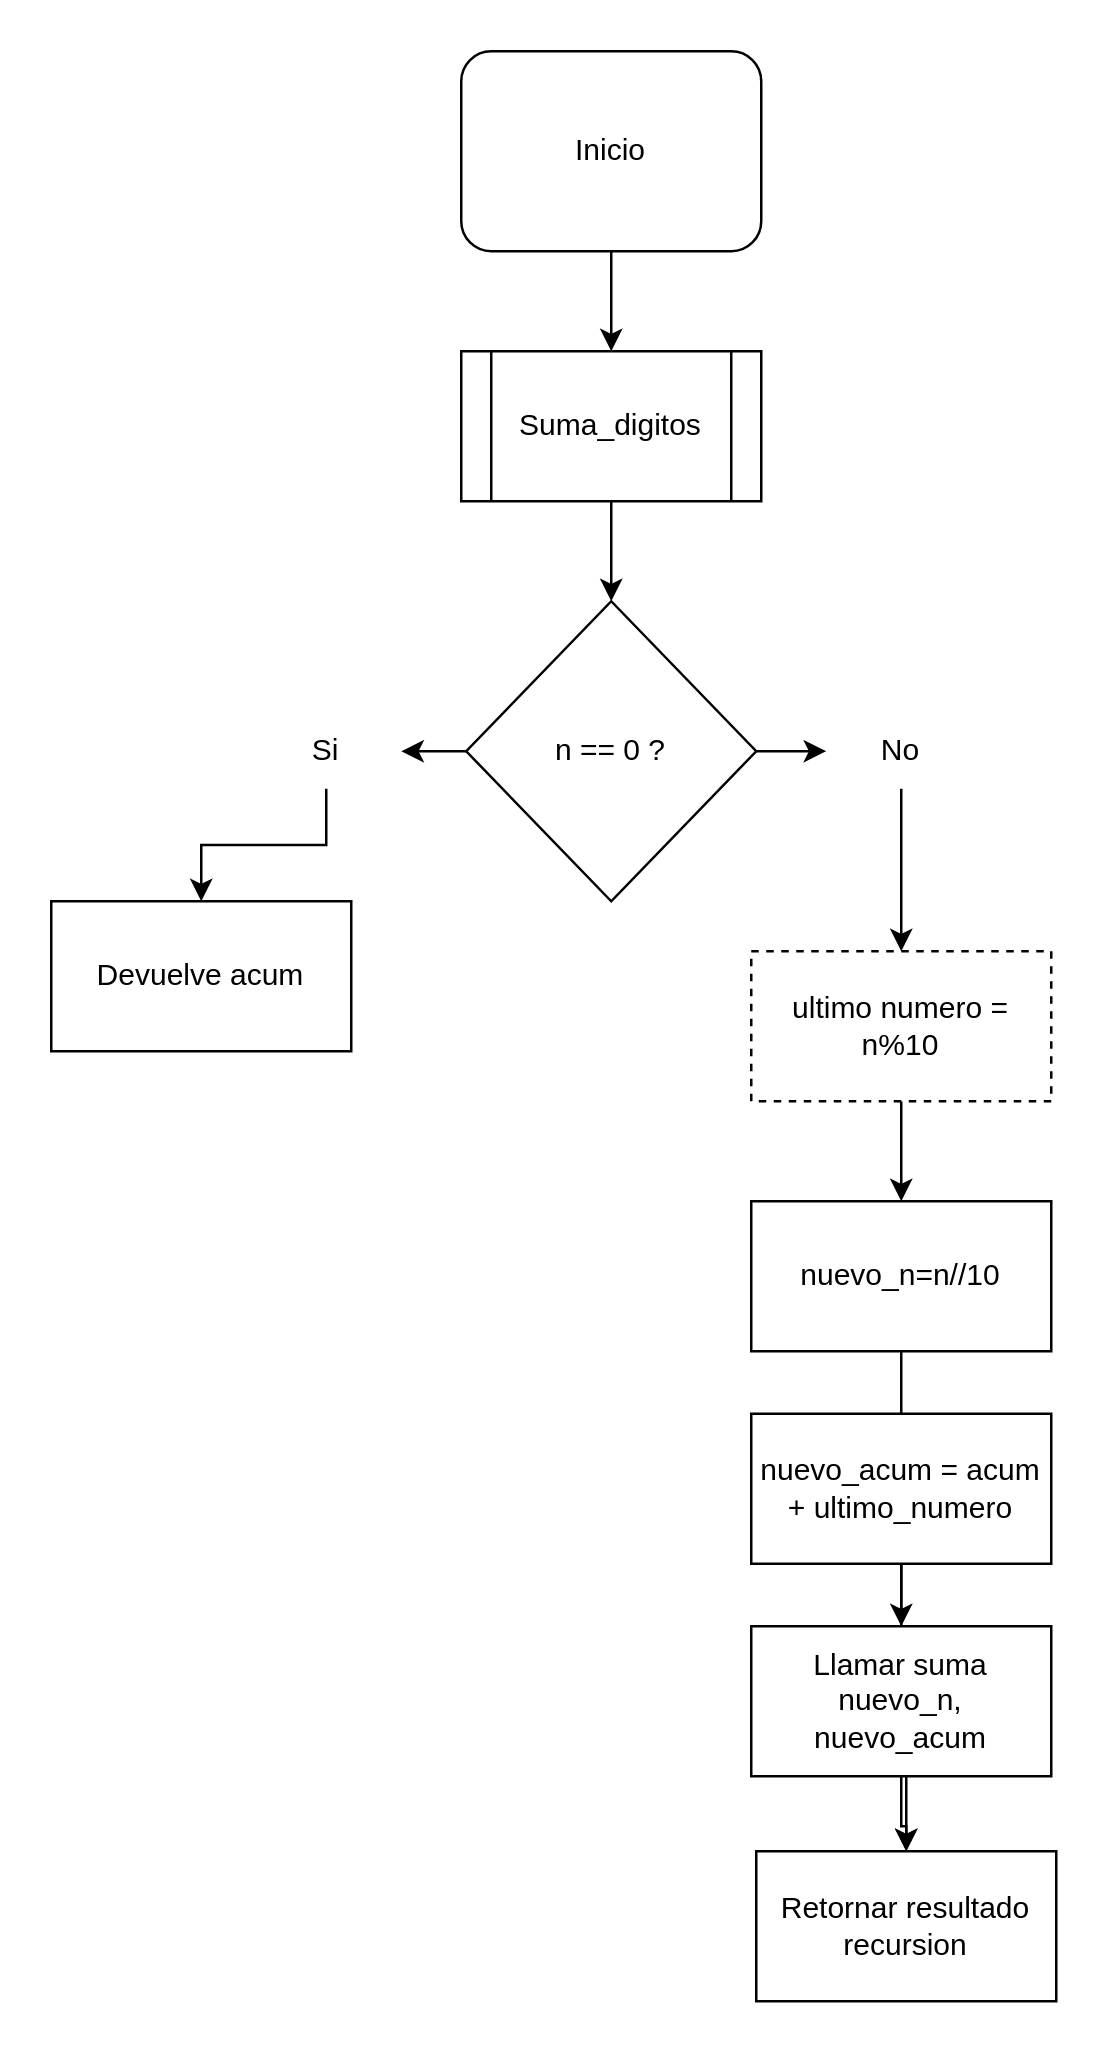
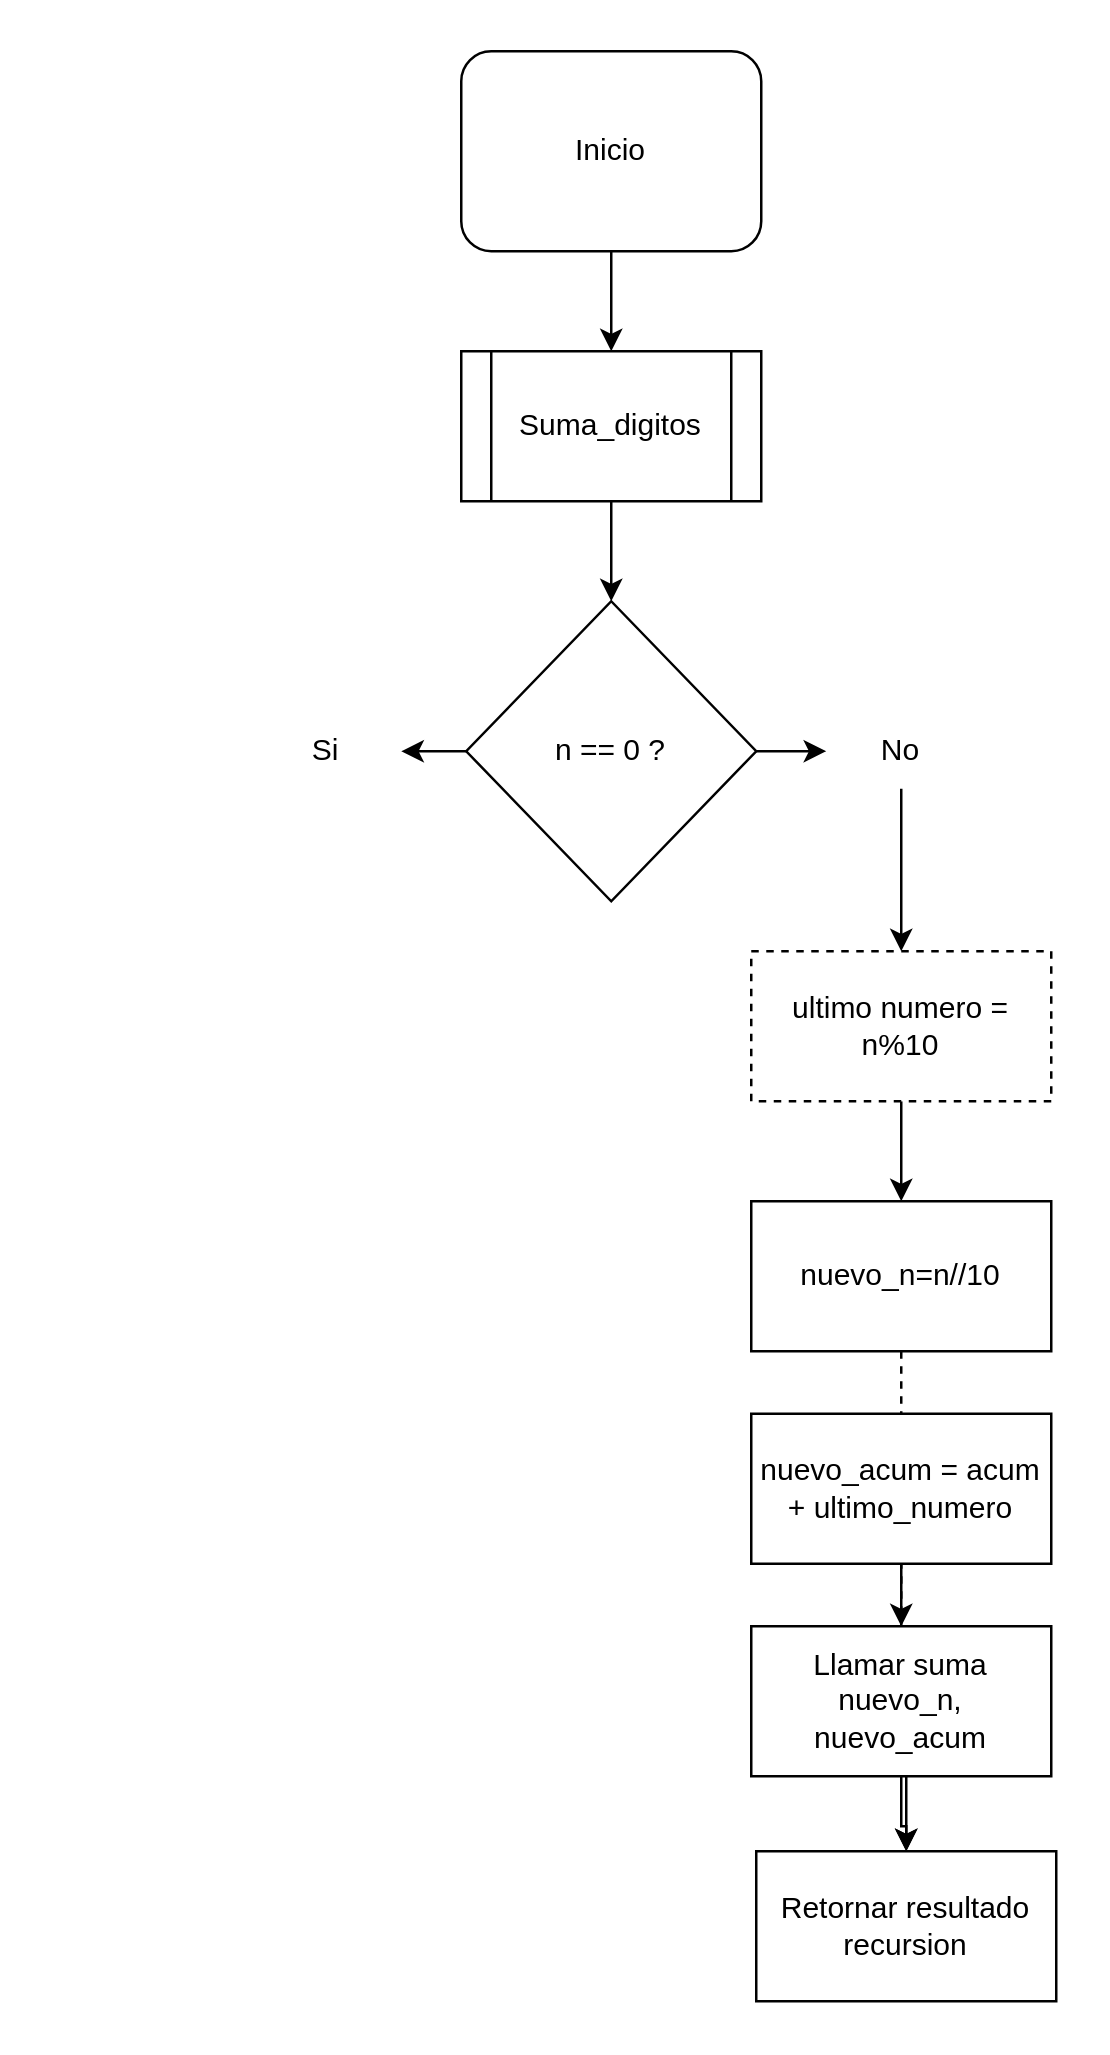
  <mxCell id="0" />
  <mxCell id="1" parent="0" />
  <mxCell id="2" value="" style="edgeStyle=orthogonalEdgeStyle;rounded=0;orthogonalLoop=1;jettySize=auto;html=1;" edge="1" parent="1" source="3" target="5"><mxGeometry relative="1" as="geometry" /></mxCell>
  <mxCell id="3" value="Inicio" style="whiteSpace=wrap;html=1;rounded=1;" vertex="1" parent="1"><mxGeometry x="184" y="20" width="120" height="80" as="geometry" /></mxCell>
  <mxCell id="4" value="" style="edgeStyle=orthogonalEdgeStyle;rounded=0;orthogonalLoop=1;jettySize=auto;html=1;" edge="1" parent="1" source="5" target="8"><mxGeometry relative="1" as="geometry" /></mxCell>
  <mxCell id="5" value="Suma_digitos" style="shape=process;whiteSpace=wrap;html=1;backgroundOutline=1;" vertex="1" parent="1"><mxGeometry x="184" y="140" width="120" height="60" as="geometry" /></mxCell>
  <mxCell id="6" value="" style="edgeStyle=orthogonalEdgeStyle;rounded=0;orthogonalLoop=1;jettySize=auto;html=1;" edge="1" parent="1" source="8" target="12"><mxGeometry relative="1" as="geometry" /></mxCell>
  <mxCell id="7" value="" style="edgeStyle=orthogonalEdgeStyle;rounded=0;orthogonalLoop=1;jettySize=auto;html=1;" edge="1" parent="1" source="8" target="10"><mxGeometry relative="1" as="geometry" /></mxCell>
  <mxCell id="8" value="n == 0 ?" style="rhombus;whiteSpace=wrap;html=1;" vertex="1" parent="1"><mxGeometry x="186" y="240" width="116" height="120" as="geometry" /></mxCell>
  <mxCell id="9" value="" style="edgeStyle=orthogonalEdgeStyle;rounded=0;orthogonalLoop=1;jettySize=auto;html=1;" edge="1" parent="1" source="10" target="15"><mxGeometry relative="1" as="geometry" /></mxCell>
  <mxCell id="10" value="No" style="text;html=1;align=center;verticalAlign=middle;whiteSpace=wrap;rounded=0;" vertex="1" parent="1"><mxGeometry x="330" y="285" width="60" height="30" as="geometry" /></mxCell>
- <mxCell id="11" value="" style="edgeStyle=orthogonalEdgeStyle;rounded=0;orthogonalLoop=1;jettySize=auto;html=1;" edge="1" parent="1" source="12" target="13"><mxGeometry relative="1" as="geometry" /></mxCell>
  <mxCell id="12" value="Si" style="text;html=1;align=center;verticalAlign=middle;whiteSpace=wrap;rounded=0;" vertex="1" parent="1"><mxGeometry x="100" y="285" width="60" height="30" as="geometry" /></mxCell>
- <mxCell id="13" value="Devuelve acum" style="rounded=0;whiteSpace=wrap;html=1;" vertex="1" parent="1"><mxGeometry x="20" y="360" width="120" height="60" as="geometry" /></mxCell>
  <mxCell id="14" value="" style="edgeStyle=orthogonalEdgeStyle;rounded=0;orthogonalLoop=1;jettySize=auto;html=1;" edge="1" parent="1" source="15" target="17"><mxGeometry relative="1" as="geometry" /></mxCell>
  <mxCell id="15" value="ultimo numero = n%10" style="rounded=0;whiteSpace=wrap;html=1;dashed=1;" vertex="1" parent="1"><mxGeometry x="300" y="380" width="120" height="60" as="geometry" /></mxCell>
- <mxCell id="16" value="" style="edgeStyle=orthogonalEdgeStyle;rounded=0;orthogonalLoop=1;jettySize=auto;html=1;" edge="1" parent="1" source="17" target="21"><mxGeometry relative="1" as="geometry" /></mxCell>
+ <mxCell id="16" value="" style="edgeStyle=orthogonalEdgeStyle;rounded=0;orthogonalLoop=1;jettySize=auto;html=1;dashed=1;" edge="1" parent="1" source="17" target="21"><mxGeometry relative="1" as="geometry" /></mxCell>
  <mxCell id="17" value="nuevo_n=n//10" style="rounded=0;whiteSpace=wrap;html=1;" vertex="1" parent="1"><mxGeometry x="300" y="480" width="120" height="60" as="geometry" /></mxCell>
  <mxCell id="18" value="" style="edgeStyle=orthogonalEdgeStyle;rounded=0;orthogonalLoop=1;jettySize=auto;html=1;" edge="1" parent="1" source="19" target="22"><mxGeometry relative="1" as="geometry" /></mxCell>
  <mxCell id="19" value="nuevo_acum = acum&lt;div&gt;+ ultimo_numero&lt;/div&gt;" style="rounded=0;whiteSpace=wrap;html=1;" vertex="1" parent="1"><mxGeometry x="300" y="565" width="120" height="60" as="geometry" /></mxCell>
  <mxCell id="20" value="" style="edgeStyle=orthogonalEdgeStyle;rounded=0;orthogonalLoop=1;jettySize=auto;html=1;" edge="1" parent="1" source="21" target="22"><mxGeometry relative="1" as="geometry" /></mxCell>
  <mxCell id="21" value="Llamar suma&lt;div&gt;nuevo_n, nuevo_acum&lt;/div&gt;" style="rounded=0;whiteSpace=wrap;html=1;" vertex="1" parent="1"><mxGeometry x="300" y="650" width="120" height="60" as="geometry" /></mxCell>
  <mxCell id="22" value="Retornar resultado&lt;div&gt;recursion&lt;/div&gt;" style="rounded=0;whiteSpace=wrap;html=1;" vertex="1" parent="1"><mxGeometry x="302" y="740" width="120" height="60" as="geometry" /></mxCell>
